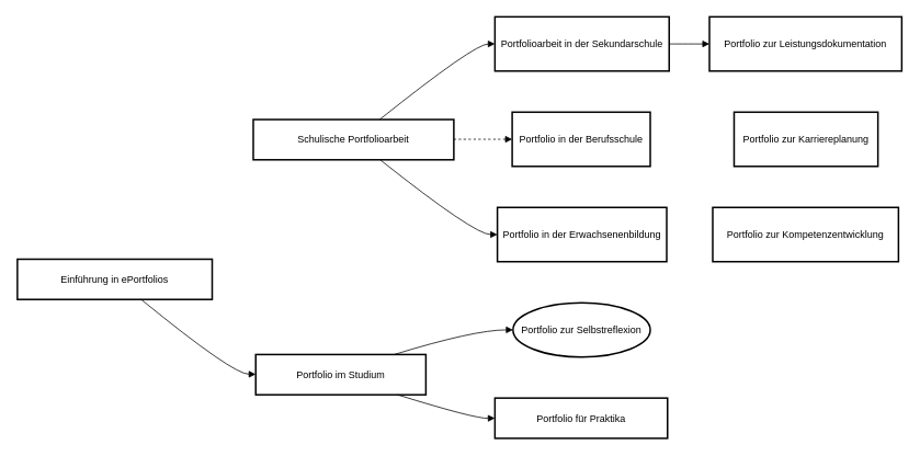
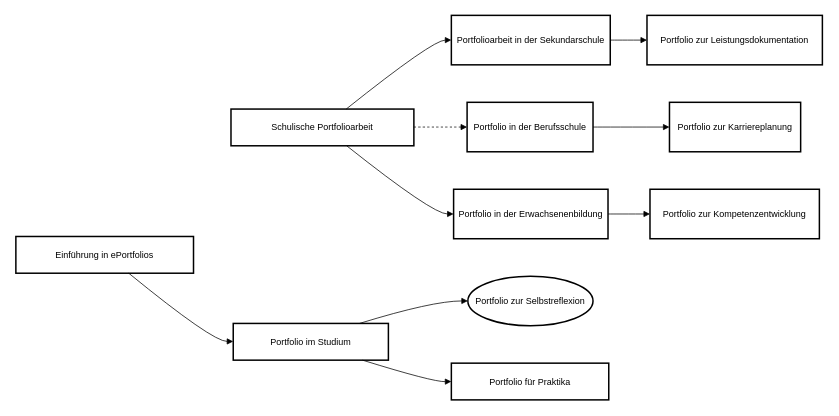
  <mxCell id="0" />
  <mxCell id="1" parent="0" />
  <mxCell id="2" value="Einführung in ePortfolios" style="whiteSpace=wrap;strokeWidth=2;" vertex="1" parent="1"><mxGeometry x="20" y="315" width="237" height="49" as="geometry" /></mxCell>
  <mxCell id="3" value="Schulische Portfolioarbeit" style="whiteSpace=wrap;strokeWidth=2;" vertex="1" parent="1"><mxGeometry x="307" y="145" width="244" height="49" as="geometry" /></mxCell>
  <mxCell id="4" value="Portfolio im Studium" style="whiteSpace=wrap;strokeWidth=2;" vertex="1" parent="1"><mxGeometry x="310" y="431" width="207" height="49" as="geometry" /></mxCell>
  <mxCell id="5" value="Portfolioarbeit in der Sekundarschule" style="whiteSpace=wrap;strokeWidth=2;" vertex="1" parent="1"><mxGeometry x="601" y="20" width="212" height="66" as="geometry" /></mxCell>
  <mxCell id="6" value="Portfolio in der Berufsschule" style="whiteSpace=wrap;strokeWidth=2;" vertex="1" parent="1"><mxGeometry x="622" y="136" width="168" height="66" as="geometry" /></mxCell>
  <mxCell id="7" value="Portfolio in der Erwachsenenbildung" style="whiteSpace=wrap;strokeWidth=2;" vertex="1" parent="1"><mxGeometry x="604" y="252" width="206" height="66" as="geometry" /></mxCell>
  <mxCell id="8" value="Portfolio zur Selbstreflexion" style="ellipse;whiteSpace=wrap;strokeWidth=2;" vertex="1" parent="1"><mxGeometry x="623" y="368" width="167" height="66" as="geometry" /></mxCell>
  <mxCell id="9" value="Portfolio für Praktika" style="whiteSpace=wrap;strokeWidth=2;" vertex="1" parent="1"><mxGeometry x="601" y="484" width="210" height="49" as="geometry" /></mxCell>
  <mxCell id="10" value="Portfolio zur Leistungsdokumentation" style="whiteSpace=wrap;strokeWidth=2;" vertex="1" parent="1"><mxGeometry x="862" y="20" width="234" height="66" as="geometry" /></mxCell>
  <mxCell id="11" value="Portfolio zur Karriereplanung" style="whiteSpace=wrap;strokeWidth=2;" vertex="1" parent="1"><mxGeometry x="892" y="136" width="175" height="66" as="geometry" /></mxCell>
  <mxCell id="12" value="Portfolio zur Kompetenzentwicklung" style="whiteSpace=wrap;strokeWidth=2;" vertex="1" parent="1"><mxGeometry x="866" y="252" width="226" height="66" as="geometry" /></mxCell>
  <mxCell id="13" value="" style="curved=1;startArrow=none;endArrow=block;exitX=0.63;exitY=0.98;entryX=0;entryY=0.49;" edge="1" parent="1" source="2" target="4"><mxGeometry relative="1" as="geometry"><Array as="points"><mxPoint x="282" y="455" /></Array></mxGeometry></mxCell>
  <mxCell id="14" value="" style="curved=1;startArrow=none;endArrow=block;exitX=0.63;exitY=0;entryX=0;entryY=0.5;" edge="1" parent="1" source="3" target="5"><mxGeometry relative="1" as="geometry"><Array as="points"><mxPoint x="576" y="53" /></Array></mxGeometry></mxCell>
  <mxCell id="15" value="" style="curved=1;startArrow=none;endArrow=block;exitX=1;exitY=0.49;entryX=0;entryY=0.5;dashed=1;" edge="1" parent="1" source="3" target="6"><mxGeometry relative="1" as="geometry"><Array as="points" /></mxGeometry></mxCell>
  <mxCell id="16" value="" style="curved=1;startArrow=none;endArrow=block;exitX=0.63;exitY=0.99;entryX=0;entryY=0.5;" edge="1" parent="1" source="3" target="7"><mxGeometry relative="1" as="geometry"><Array as="points"><mxPoint x="576" y="285" /></Array></mxGeometry></mxCell>
  <mxCell id="17" value="" style="curved=1;startArrow=none;endArrow=block;exitX=0.82;exitY=-0.01;entryX=0;entryY=0.51;" edge="1" parent="1" source="4" target="8"><mxGeometry relative="1" as="geometry"><Array as="points"><mxPoint x="576" y="401" /></Array></mxGeometry></mxCell>
  <mxCell id="18" value="" style="curved=1;startArrow=none;endArrow=block;exitX=0.82;exitY=0.98;entryX=0;entryY=0.5;" edge="1" parent="1" source="4" target="9"><mxGeometry relative="1" as="geometry"><Array as="points"><mxPoint x="576" y="509" /></Array></mxGeometry></mxCell>
  <mxCell id="19" value="" style="curved=1;startArrow=none;endArrow=block;exitX=1;exitY=0.5;entryX=0;entryY=0.5;" edge="1" parent="1" source="5" target="10"><mxGeometry relative="1" as="geometry"><Array as="points" /></mxGeometry></mxCell>
+ <mxCell id="20" value="" style="curved=1;startArrow=none;endArrow=block;exitX=1.01;exitY=0.5;entryX=0;entryY=0.5;" edge="1" parent="1" source="6" target="11"><mxGeometry relative="1" as="geometry"><Array as="points" /></mxGeometry></mxCell>
+ <mxCell id="21" value="" style="curved=1;startArrow=none;endArrow=block;exitX=1;exitY=0.5;entryX=0;entryY=0.5;" edge="1" parent="1" source="7" target="12"><mxGeometry relative="1" as="geometry"><Array as="points" /></mxGeometry></mxCell>
